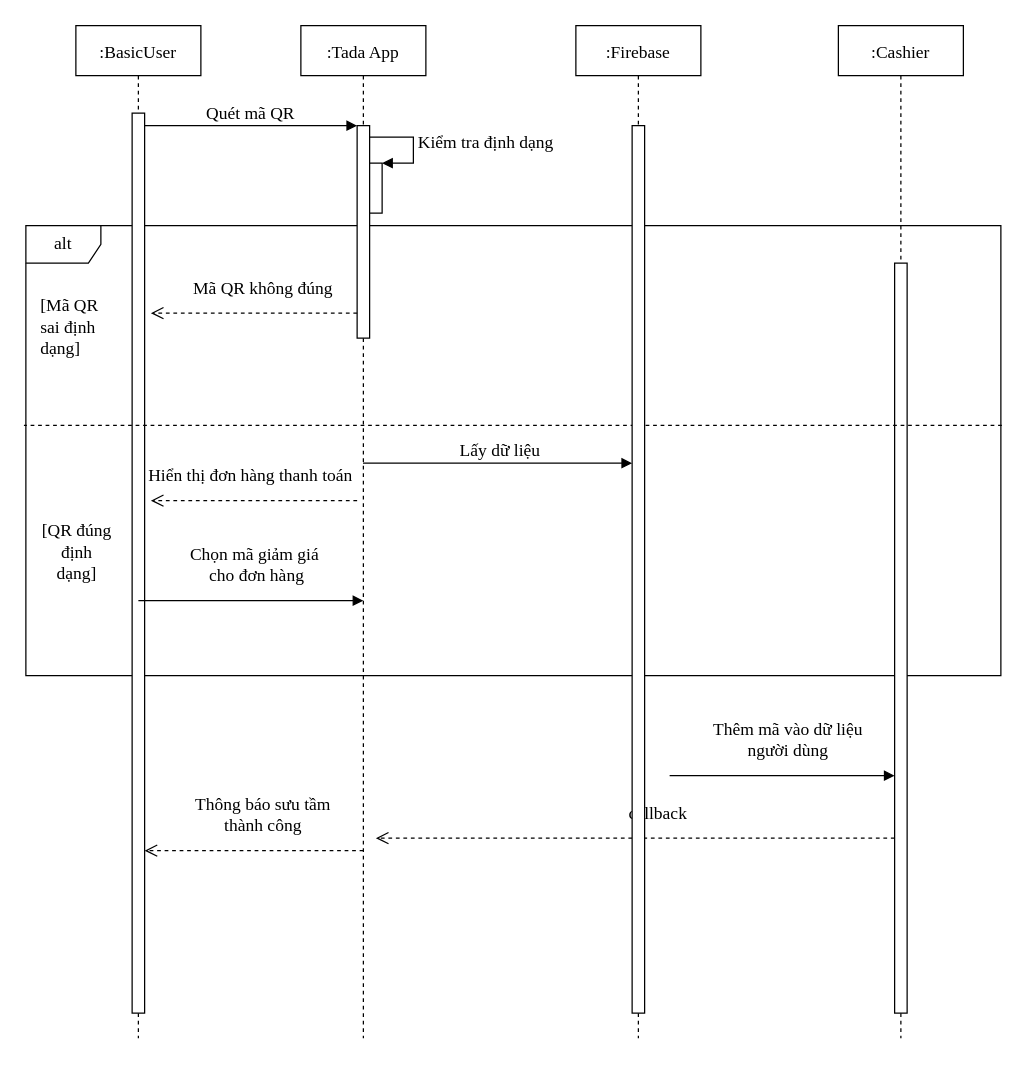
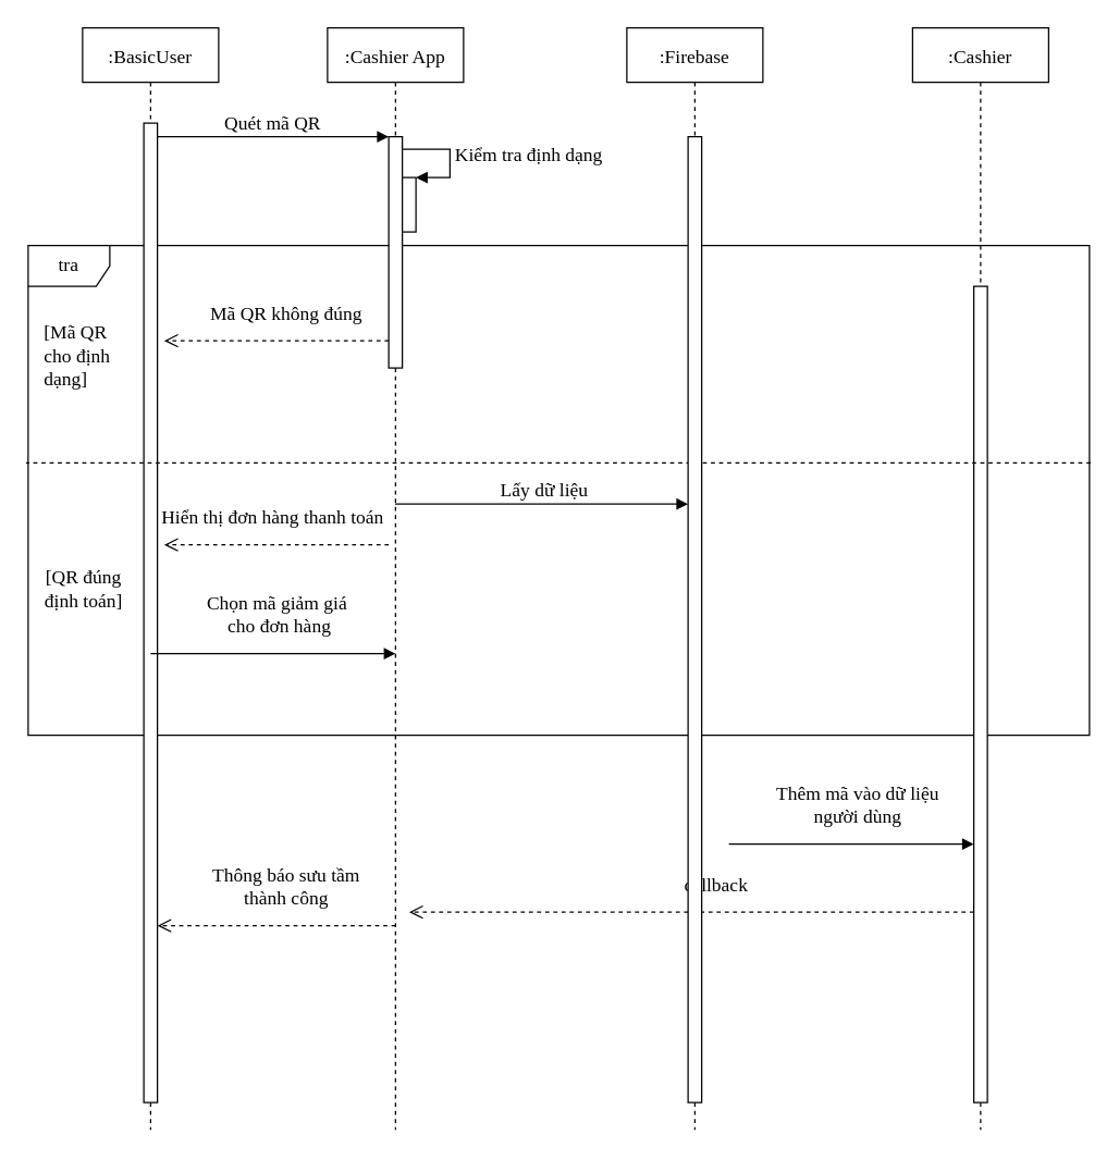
  <mxCell id="0" />
  <mxCell id="1" parent="0" />
- <mxCell id="2" value="alt" style="shape=umlFrame;whiteSpace=wrap;html=1;fontSize=14;fontFamily=Times New Roman;" vertex="1" parent="1"><mxGeometry x="20" y="180" width="780" height="360" as="geometry" /></mxCell>
+ <mxCell id="2" value="tra" style="shape=umlFrame;whiteSpace=wrap;html=1;fontSize=14;fontFamily=Times New Roman;" vertex="1" parent="1"><mxGeometry x="20" y="180" width="780" height="360" as="geometry" /></mxCell>
  <mxCell id="3" value=":BasicUser" style="shape=umlLifeline;perimeter=lifelinePerimeter;container=1;collapsible=0;recursiveResize=0;rounded=0;shadow=0;strokeWidth=1;fontSize=14;fontFamily=Times New Roman;" vertex="1" parent="1"><mxGeometry x="60" y="20" width="100" height="810" as="geometry" /></mxCell>
  <mxCell id="4" value="" style="points=[];perimeter=orthogonalPerimeter;rounded=0;shadow=0;strokeWidth=1;fontSize=14;fontFamily=Times New Roman;" vertex="1" parent="3"><mxGeometry x="45" y="70" width="10" height="720" as="geometry" /></mxCell>
- <mxCell id="5" value="&lt;div style=&quot;text-align: center ; font-size: 14px&quot;&gt;&lt;span style=&quot;background-color: rgb(255 , 255 , 255) ; font-size: 14px&quot;&gt;[QR đúng định dạng]&lt;/span&gt;&lt;/div&gt;" style="text;whiteSpace=wrap;html=1;fontSize=14;fontFamily=Times New Roman;" vertex="1" parent="3"><mxGeometry x="-30" y="390" width="60" height="50" as="geometry" /></mxCell>
- <mxCell id="6" value=":Tada App" style="shape=umlLifeline;perimeter=lifelinePerimeter;container=1;collapsible=0;recursiveResize=0;rounded=0;shadow=0;strokeWidth=1;fontSize=14;fontFamily=Times New Roman;" vertex="1" parent="1"><mxGeometry x="240" y="20" width="100" height="810" as="geometry" /></mxCell>
+ <mxCell id="5" value="&lt;div style=&quot;text-align: center ; font-size: 14px&quot;&gt;&lt;span style=&quot;background-color: rgb(255 , 255 , 255) ; font-size: 14px&quot;&gt;[QR đúng định toán]&lt;/span&gt;&lt;/div&gt;" style="text;whiteSpace=wrap;html=1;fontSize=14;fontFamily=Times New Roman;" vertex="1" parent="3"><mxGeometry x="-30" y="390" width="60" height="50" as="geometry" /></mxCell>
+ <mxCell id="6" value=":Cashier App" style="shape=umlLifeline;perimeter=lifelinePerimeter;container=1;collapsible=0;recursiveResize=0;rounded=0;shadow=0;strokeWidth=1;fontSize=14;fontFamily=Times New Roman;" vertex="1" parent="1"><mxGeometry x="240" y="20" width="100" height="810" as="geometry" /></mxCell>
  <mxCell id="7" value="" style="points=[];perimeter=orthogonalPerimeter;rounded=0;shadow=0;strokeWidth=1;fontSize=14;fontFamily=Times New Roman;" vertex="1" parent="6"><mxGeometry x="45" y="80" width="10" height="170" as="geometry" /></mxCell>
  <mxCell id="8" value="Thông báo sưu tầm &#10;thành công" style="verticalAlign=bottom;endArrow=open;dashed=1;endSize=8;shadow=0;strokeWidth=1;fontSize=14;fontFamily=Times New Roman;" edge="1" parent="6"><mxGeometry x="-0.091" y="-10" relative="1" as="geometry"><mxPoint x="-125" y="660" as="targetPoint" /><mxPoint x="50" y="660" as="sourcePoint" /><mxPoint as="offset" /></mxGeometry></mxCell>
  <mxCell id="9" value="" style="html=1;points=[];perimeter=orthogonalPerimeter;fontFamily=Times New Roman;fontSize=14;" vertex="1" parent="6"><mxGeometry x="55" y="110" width="10" height="40" as="geometry" /></mxCell>
  <mxCell id="10" value="Kiểm tra định dạng&amp;nbsp;" style="edgeStyle=orthogonalEdgeStyle;html=1;align=left;spacingLeft=2;endArrow=block;rounded=0;entryX=1;entryY=0;fontFamily=Times New Roman;fontSize=14;exitX=1.011;exitY=0.054;exitDx=0;exitDy=0;exitPerimeter=0;" edge="1" target="9" parent="6" source="7"><mxGeometry relative="1" as="geometry"><mxPoint x="60" y="90" as="sourcePoint" /><Array as="points"><mxPoint x="90" y="90" /><mxPoint x="90" y="110" /></Array></mxGeometry></mxCell>
  <mxCell id="11" value="Quét mã QR" style="verticalAlign=bottom;endArrow=block;entryX=0;entryY=0;shadow=0;strokeWidth=1;fontSize=14;fontFamily=Times New Roman;" edge="1" parent="1" source="4" target="7"><mxGeometry relative="1" as="geometry"><mxPoint x="215" y="100" as="sourcePoint" /></mxGeometry></mxCell>
  <mxCell id="12" value=":Cashier" style="shape=umlLifeline;perimeter=lifelinePerimeter;container=1;collapsible=0;recursiveResize=0;rounded=0;shadow=0;strokeWidth=1;fontSize=14;fontFamily=Times New Roman;" vertex="1" parent="1"><mxGeometry x="670" y="20" width="100" height="810" as="geometry" /></mxCell>
  <mxCell id="13" value="" style="points=[];perimeter=orthogonalPerimeter;rounded=0;shadow=0;strokeWidth=1;fontSize=14;fontFamily=Times New Roman;" vertex="1" parent="12"><mxGeometry x="45" y="190" width="10" height="600" as="geometry" /></mxCell>
  <mxCell id="14" value="Thêm mã vào dữ liệu &#10;người dùng" style="verticalAlign=bottom;endArrow=block;shadow=0;strokeWidth=1;fontSize=14;fontFamily=Times New Roman;" edge="1" parent="12"><mxGeometry x="0.056" y="10" relative="1" as="geometry"><mxPoint x="-135" y="600" as="sourcePoint" /><mxPoint x="45" y="600" as="targetPoint" /><mxPoint as="offset" /></mxGeometry></mxCell>
  <mxCell id="15" value="" style="verticalAlign=bottom;endArrow=none;dashed=1;endSize=8;exitX=1.001;exitY=0.444;shadow=0;strokeWidth=1;fontSize=14;fontFamily=Times New Roman;exitDx=0;exitDy=0;exitPerimeter=0;entryX=-0.002;entryY=0.444;entryDx=0;entryDy=0;entryPerimeter=0;endFill=0;" edge="1" parent="1" source="2" target="2"><mxGeometry relative="1" as="geometry"><mxPoint x="205" y="406" as="targetPoint" /></mxGeometry></mxCell>
- <mxCell id="16" value="&lt;span style=&quot;color: rgb(0 , 0 , 0) ; font-size: 14px ; font-style: normal ; font-weight: 400 ; letter-spacing: normal ; text-align: center ; text-indent: 0px ; text-transform: none ; word-spacing: 0px ; display: inline ; float: none ; background-color: rgb(255 , 255 , 255)&quot;&gt;[Mã QR sai định dạng]&lt;/span&gt;" style="text;whiteSpace=wrap;html=1;fontSize=14;fontFamily=Times New Roman;" vertex="1" parent="1"><mxGeometry x="30" y="230" width="60" height="50" as="geometry" /></mxCell>
+ <mxCell id="16" value="&lt;span style=&quot;color: rgb(0 , 0 , 0) ; font-size: 14px ; font-style: normal ; font-weight: 400 ; letter-spacing: normal ; text-align: center ; text-indent: 0px ; text-transform: none ; word-spacing: 0px ; display: inline ; float: none ; background-color: rgb(255 , 255 , 255)&quot;&gt;[Mã QR cho định dạng]&lt;/span&gt;" style="text;whiteSpace=wrap;html=1;fontSize=14;fontFamily=Times New Roman;" vertex="1" parent="1"><mxGeometry x="30" y="230" width="60" height="50" as="geometry" /></mxCell>
  <mxCell id="17" value="callback" style="verticalAlign=bottom;endArrow=open;dashed=1;endSize=8;shadow=0;strokeWidth=1;fontSize=14;fontFamily=Times New Roman;" edge="1" parent="1" source="13"><mxGeometry x="-0.091" y="-10" relative="1" as="geometry"><mxPoint x="300" y="670" as="targetPoint" /><mxPoint x="465" y="670" as="sourcePoint" /><mxPoint as="offset" /></mxGeometry></mxCell>
  <mxCell id="18" value=":Firebase" style="shape=umlLifeline;perimeter=lifelinePerimeter;container=1;collapsible=0;recursiveResize=0;rounded=0;shadow=0;strokeWidth=1;fontSize=14;fontFamily=Times New Roman;" vertex="1" parent="1"><mxGeometry x="460" y="20" width="100" height="810" as="geometry" /></mxCell>
  <mxCell id="19" value="" style="points=[];perimeter=orthogonalPerimeter;rounded=0;shadow=0;strokeWidth=1;fontSize=14;fontFamily=Times New Roman;" vertex="1" parent="18"><mxGeometry x="45" y="80" width="10" height="710" as="geometry" /></mxCell>
  <mxCell id="20" value="Mã QR không đúng" style="verticalAlign=bottom;endArrow=open;dashed=1;endSize=8;shadow=0;strokeWidth=1;fontSize=14;fontFamily=Times New Roman;" edge="1" parent="1"><mxGeometry x="-0.091" y="-10" relative="1" as="geometry"><mxPoint x="120" y="250" as="targetPoint" /><mxPoint x="285" y="250" as="sourcePoint" /><mxPoint as="offset" /></mxGeometry></mxCell>
  <mxCell id="21" value="Lấy dữ liệu" style="verticalAlign=bottom;endArrow=block;entryX=0;entryY=0.63;shadow=0;strokeWidth=1;fontSize=14;fontFamily=Times New Roman;entryDx=0;entryDy=0;entryPerimeter=0;" edge="1" parent="1"><mxGeometry x="0.022" relative="1" as="geometry"><mxPoint x="289.667" y="370" as="sourcePoint" /><mxPoint x="505" y="370" as="targetPoint" /><mxPoint as="offset" /></mxGeometry></mxCell>
  <mxCell id="22" value="Hiển thị đơn hàng thanh toán" style="verticalAlign=bottom;endArrow=open;dashed=1;endSize=8;shadow=0;strokeWidth=1;fontSize=14;fontFamily=Times New Roman;" edge="1" parent="1"><mxGeometry x="0.03" y="-10" relative="1" as="geometry"><mxPoint x="120" y="400" as="targetPoint" /><mxPoint x="285" y="400" as="sourcePoint" /><mxPoint as="offset" /></mxGeometry></mxCell>
  <mxCell id="23" value="Chọn mã giảm giá  &#10;cho đơn hàng" style="verticalAlign=bottom;endArrow=block;shadow=0;strokeWidth=1;fontSize=14;fontFamily=Times New Roman;" edge="1" parent="1"><mxGeometry x="0.056" y="10" relative="1" as="geometry"><mxPoint x="110" y="480" as="sourcePoint" /><mxPoint x="290" y="480" as="targetPoint" /><mxPoint as="offset" /></mxGeometry></mxCell>
